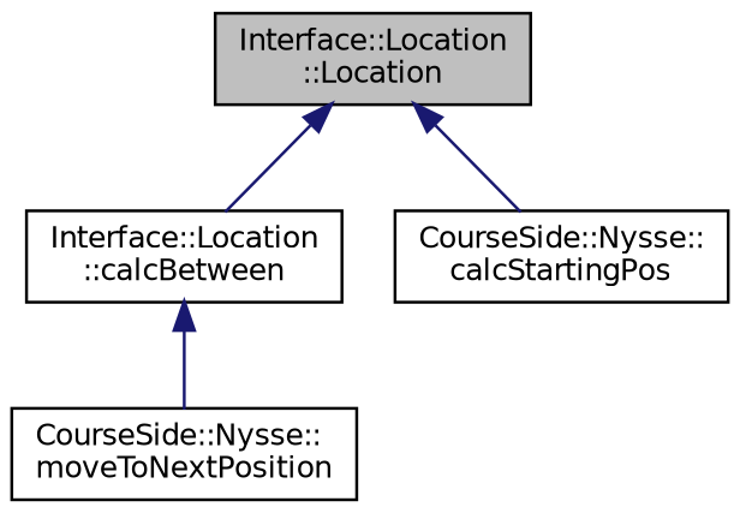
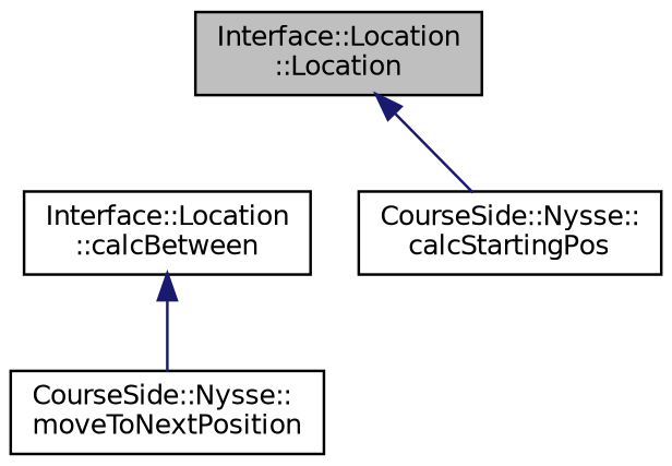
  digraph {
    rankdir=TB
    node [color=black fillcolor=white fontname=Helvetica fontsize=10 shape=record style=filled]
    edge [color=midnightblue dir=back fontname=Helvetica fontsize=10 labelfontname=Helvetica labelfontsize=10 style=solid]
    n1 [fillcolor=grey75 fontcolor=black height=0.2 label="Interface::Location\l::Location" width=0.4]
    n2 [height=0.2 label="Interface::Location\l::calcBetween" width=0.4]
    n3 [height=0.2 label="CourseSide::Nysse::\lcalcStartingPos" width=0.4]
    n4 [height=0.2 label="CourseSide::Nysse::\lmoveToNextPosition" width=0.4]
-   n1 -> n2
    n1 -> n3
    n2 -> n4
  }
